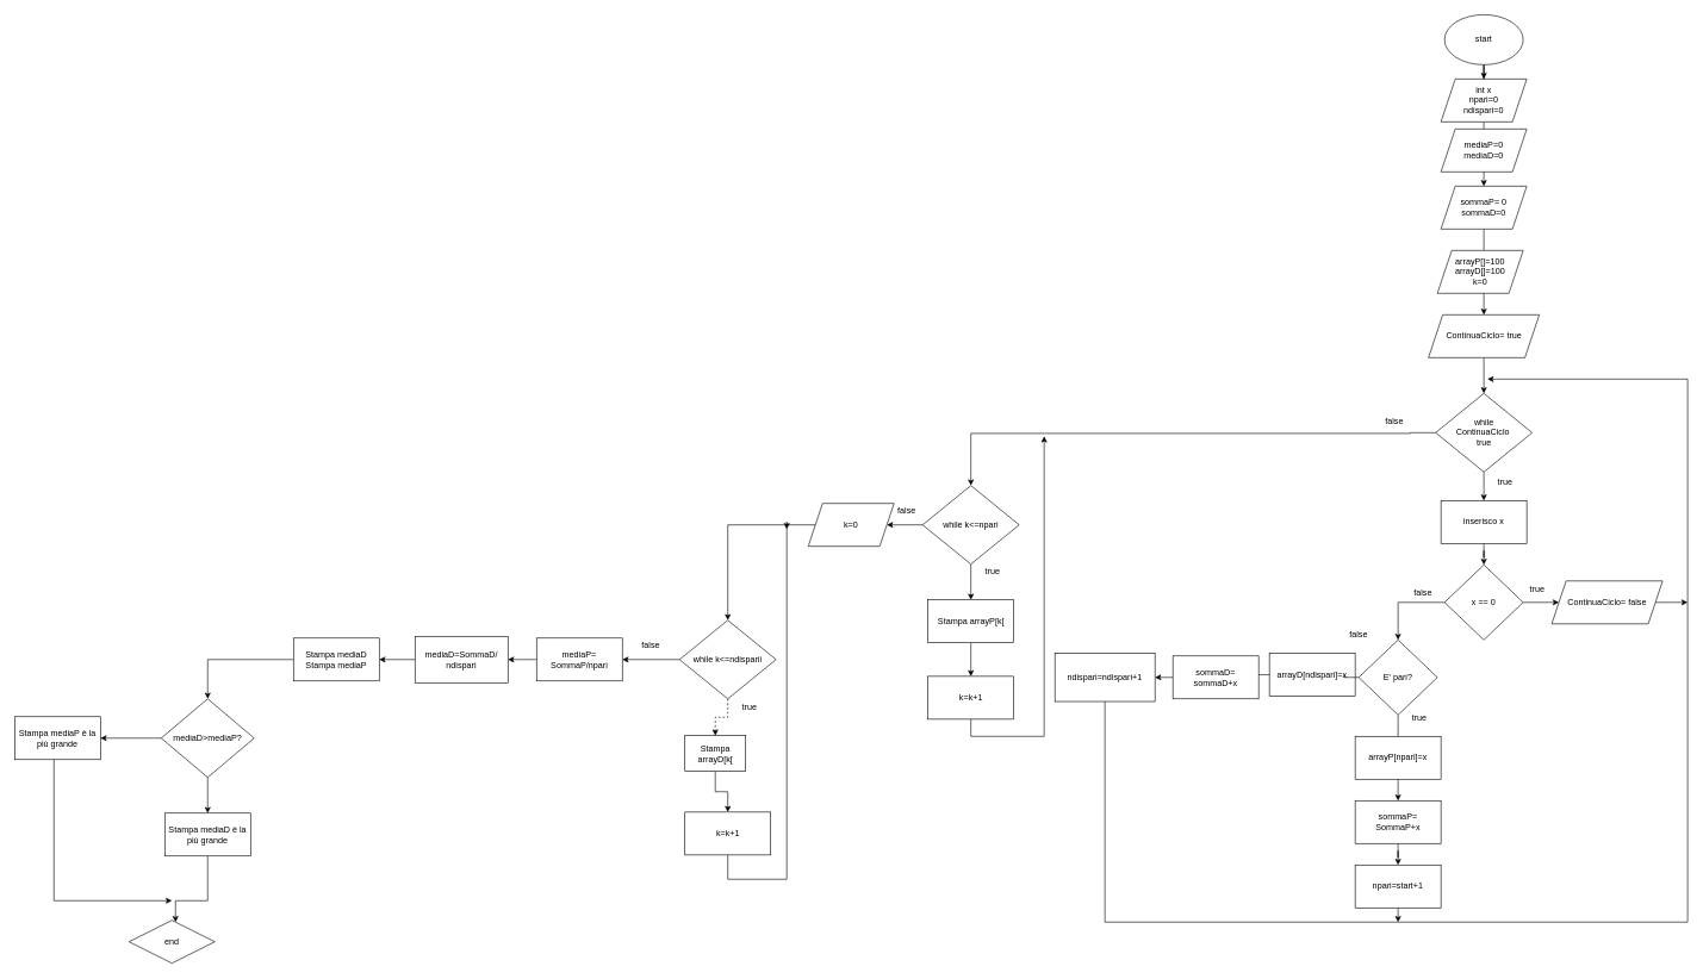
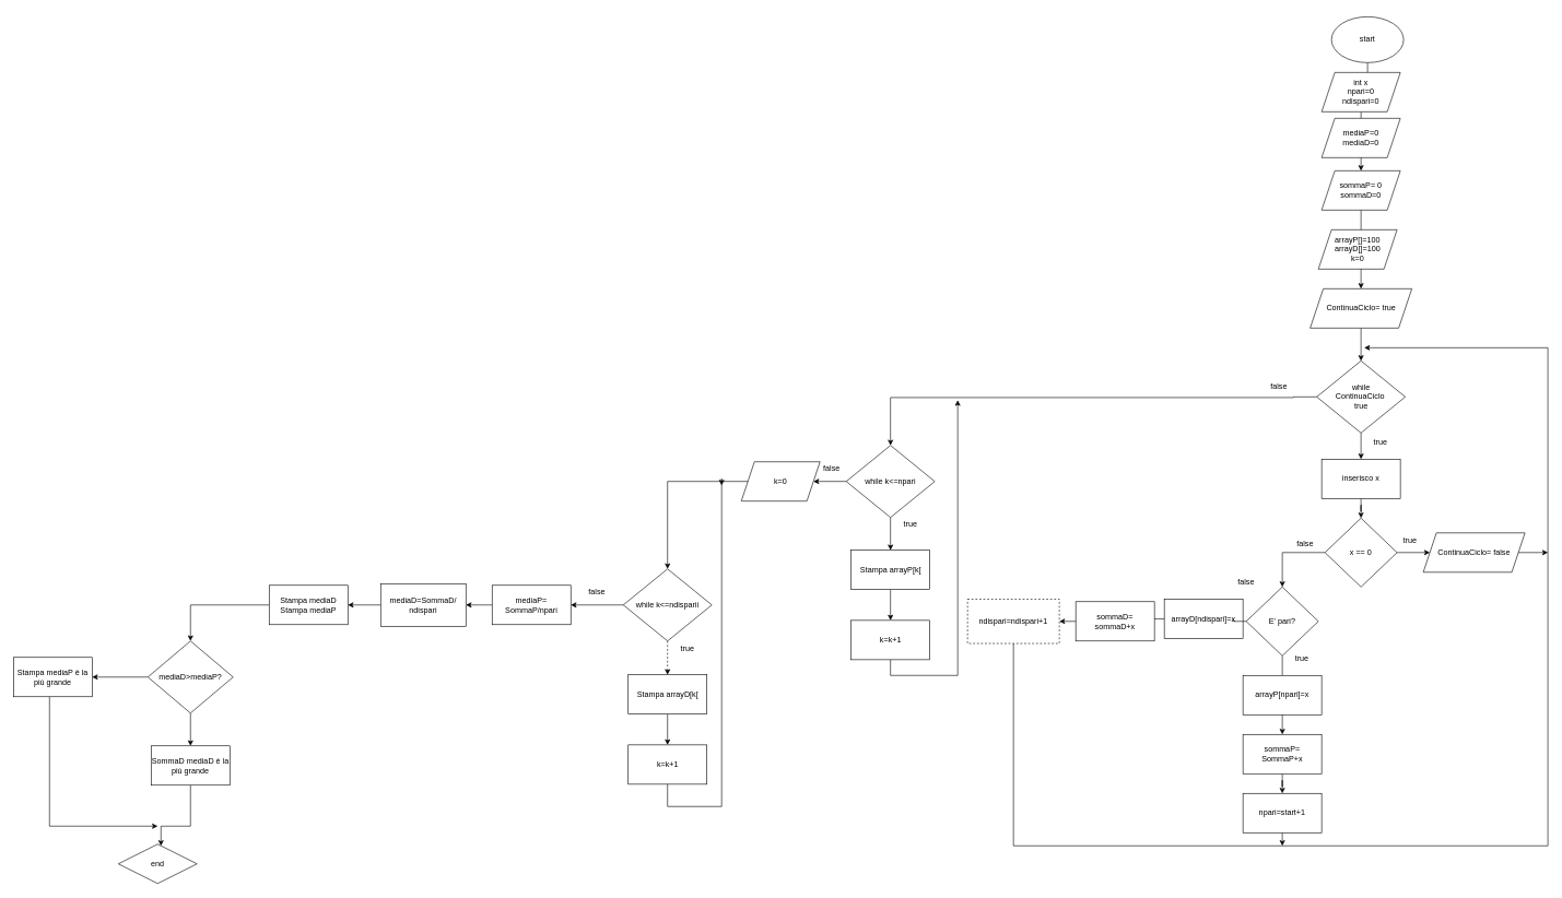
  <mxCell id="0" />
  <mxCell id="1" parent="0" />
  <mxCell id="2" value="" style="edgeStyle=orthogonalEdgeStyle;rounded=0;orthogonalLoop=1;jettySize=auto;html=1;" edge="1" parent="1" source="3" target="5"><mxGeometry relative="1" as="geometry" /></mxCell>
- <mxCell id="3" value="start" style="ellipse;whiteSpace=wrap;html=1;" vertex="1" parent="1"><mxGeometry x="2020" y="20" width="110" height="70" as="geometry" /></mxCell>
+ <mxCell id="3" value="start" style="ellipse;whiteSpace=wrap;html=1;" vertex="1" parent="1"><mxGeometry x="2030" y="25" width="110" height="70" as="geometry" /></mxCell>
  <mxCell id="4" value="" style="edgeStyle=orthogonalEdgeStyle;rounded=0;orthogonalLoop=1;jettySize=auto;html=1;" edge="1" parent="1" source="5" target="7"><mxGeometry relative="1" as="geometry" /></mxCell>
  <mxCell id="5" value="&lt;div&gt;int x&lt;br&gt;npari=0&lt;br&gt;ndispari=0&lt;br&gt;&lt;/div&gt;" style="shape=parallelogram;perimeter=parallelogramPerimeter;whiteSpace=wrap;html=1;fixedSize=1;" vertex="1" parent="1"><mxGeometry x="2015" width="120" height="60" as="geometry" y="110" /></mxCell>
  <mxCell id="6" value="" style="edgeStyle=orthogonalEdgeStyle;rounded=0;orthogonalLoop=1;jettySize=auto;html=1;" edge="1" parent="1" source="7" target="9"><mxGeometry relative="1" as="geometry" /></mxCell>
  <mxCell id="7" value="sommaP= 0&lt;br&gt;sommaD=0" style="shape=parallelogram;perimeter=parallelogramPerimeter;whiteSpace=wrap;html=1;fixedSize=1;" vertex="1" parent="1"><mxGeometry x="2015" y="260" width="120" height="60" as="geometry" /></mxCell>
  <mxCell id="8" value="" style="edgeStyle=orthogonalEdgeStyle;rounded=0;orthogonalLoop=1;jettySize=auto;html=1;" edge="1" parent="1" source="9" target="12"><mxGeometry relative="1" as="geometry" /></mxCell>
  <mxCell id="9" value="ContinuaCiclo= true" style="shape=parallelogram;perimeter=parallelogramPerimeter;whiteSpace=wrap;html=1;fixedSize=1;" vertex="1" parent="1"><mxGeometry x="1997.5" y="440" width="155" height="60" as="geometry" /></mxCell>
  <mxCell id="10" value="" style="edgeStyle=orthogonalEdgeStyle;rounded=0;orthogonalLoop=1;jettySize=auto;html=1;" edge="1" parent="1" source="12" target="14"><mxGeometry relative="1" as="geometry" /></mxCell>
  <mxCell id="11" style="edgeStyle=orthogonalEdgeStyle;rounded=0;orthogonalLoop=1;jettySize=auto;html=1;entryX=0.5;entryY=0;entryDx=0;entryDy=0;" edge="1" parent="1" source="12" target="57"><mxGeometry relative="1" as="geometry"><mxPoint x="1920" y="605" as="targetPoint" /><Array as="points"><mxPoint x="1972" y="605" /><mxPoint x="1870" y="606" /></Array></mxGeometry></mxCell>
  <mxCell id="12" value="while &lt;br&gt;ContinuaCiclo&amp;nbsp; &lt;br&gt;true" style="rhombus;whiteSpace=wrap;html=1;" vertex="1" parent="1"><mxGeometry x="2007.5" y="550" width="135" height="110" as="geometry" /></mxCell>
  <mxCell id="13" value="" style="edgeStyle=orthogonalEdgeStyle;rounded=0;orthogonalLoop=1;jettySize=auto;html=1;" edge="1" parent="1" source="14" target="26"><mxGeometry relative="1" as="geometry" /></mxCell>
  <mxCell id="14" value="inserisco x" style="whiteSpace=wrap;html=1;" vertex="1" parent="1"><mxGeometry x="2015" y="700" width="120" height="60" as="geometry" /></mxCell>
  <mxCell id="15" value="" style="edgeStyle=orthogonalEdgeStyle;rounded=0;orthogonalLoop=1;jettySize=auto;html=1;" edge="1" parent="1" source="17" target="20"><mxGeometry relative="1" as="geometry" /></mxCell>
  <mxCell id="16" value="" style="edgeStyle=orthogonalEdgeStyle;rounded=0;orthogonalLoop=1;jettySize=auto;html=1;startArrow=none;" edge="1" parent="1" source="53" target="23"><mxGeometry relative="1" as="geometry" /></mxCell>
  <mxCell id="17" value="E' pari?" style="rhombus;whiteSpace=wrap;html=1;" vertex="1" parent="1"><mxGeometry x="1900" y="895" width="110" height="105" as="geometry" /></mxCell>
  <mxCell id="18" value="true" style="text;html=1;strokeColor=none;fillColor=none;align=center;verticalAlign=middle;whiteSpace=wrap;rounded=0;" vertex="1" parent="1"><mxGeometry x="2075" y="660" width="60" height="30" as="geometry" /></mxCell>
  <mxCell id="19" value="" style="edgeStyle=orthogonalEdgeStyle;rounded=0;orthogonalLoop=1;jettySize=auto;html=1;" edge="1" parent="1" source="20" target="33"><mxGeometry relative="1" as="geometry" /></mxCell>
  <mxCell id="20" value="sommaP= SommaP+x" style="whiteSpace=wrap;html=1;" vertex="1" parent="1"><mxGeometry x="1895" y="1120" width="120" height="60" as="geometry" /></mxCell>
  <mxCell id="21" value="true" style="text;html=1;strokeColor=none;fillColor=none;align=center;verticalAlign=middle;whiteSpace=wrap;rounded=0;" vertex="1" parent="1"><mxGeometry x="1955" y="990" width="60" height="30" as="geometry" /></mxCell>
  <mxCell id="22" value="" style="edgeStyle=orthogonalEdgeStyle;rounded=0;orthogonalLoop=1;jettySize=auto;html=1;" edge="1" parent="1" source="23" target="35"><mxGeometry relative="1" as="geometry" /></mxCell>
  <mxCell id="23" value="sommaD= sommaD+x" style="whiteSpace=wrap;html=1;" vertex="1" parent="1"><mxGeometry x="1640" y="917.5" width="120" height="60" as="geometry" /></mxCell>
  <mxCell id="24" style="edgeStyle=orthogonalEdgeStyle;rounded=0;orthogonalLoop=1;jettySize=auto;html=1;entryX=0.5;entryY=0;entryDx=0;entryDy=0;" edge="1" parent="1" source="26" target="17"><mxGeometry relative="1" as="geometry"><mxPoint x="1950" y="842.5" as="targetPoint" /></mxGeometry></mxCell>
  <mxCell id="25" value="" style="edgeStyle=orthogonalEdgeStyle;rounded=0;orthogonalLoop=1;jettySize=auto;html=1;" edge="1" parent="1" source="26" target="31"><mxGeometry relative="1" as="geometry" /></mxCell>
  <mxCell id="26" value="x == 0" style="rhombus;whiteSpace=wrap;html=1;" vertex="1" parent="1"><mxGeometry x="2020" y="790" width="110" height="105" as="geometry" /></mxCell>
  <mxCell id="27" value="false" style="text;html=1;strokeColor=none;fillColor=none;align=center;verticalAlign=middle;whiteSpace=wrap;rounded=0;" vertex="1" parent="1"><mxGeometry x="1870" y="872.5" width="60" height="30" as="geometry" /></mxCell>
  <mxCell id="28" value="false" style="text;html=1;strokeColor=none;fillColor=none;align=center;verticalAlign=middle;whiteSpace=wrap;rounded=0;" vertex="1" parent="1"><mxGeometry x="1960" y="790" width="60" height="80" as="geometry" /></mxCell>
  <mxCell id="29" value="true" style="text;html=1;strokeColor=none;fillColor=none;align=center;verticalAlign=middle;whiteSpace=wrap;rounded=0;" vertex="1" parent="1"><mxGeometry x="2120" y="810" width="60" height="30" as="geometry" /></mxCell>
  <mxCell id="30" style="edgeStyle=orthogonalEdgeStyle;rounded=0;orthogonalLoop=1;jettySize=auto;html=1;" edge="1" parent="1" source="31"><mxGeometry relative="1" as="geometry"><mxPoint x="2360" y="842.5" as="targetPoint" /></mxGeometry></mxCell>
  <mxCell id="31" value="ContinuaCiclo= false" style="shape=parallelogram;perimeter=parallelogramPerimeter;whiteSpace=wrap;html=1;fixedSize=1;" vertex="1" parent="1"><mxGeometry x="2170" y="812.5" width="155" height="60" as="geometry" /></mxCell>
  <mxCell id="32" style="edgeStyle=orthogonalEdgeStyle;rounded=0;orthogonalLoop=1;jettySize=auto;html=1;" edge="1" parent="1" source="33"><mxGeometry relative="1" as="geometry"><mxPoint x="1955" y="1290" as="targetPoint" /></mxGeometry></mxCell>
  <mxCell id="33" value="npari=start+1" style="whiteSpace=wrap;html=1;" vertex="1" parent="1"><mxGeometry x="1895" y="1210" width="120" height="60" as="geometry" /></mxCell>
  <mxCell id="34" style="edgeStyle=orthogonalEdgeStyle;rounded=0;orthogonalLoop=1;jettySize=auto;html=1;" edge="1" parent="1" source="35"><mxGeometry relative="1" as="geometry"><mxPoint x="2080" y="530" as="targetPoint" /><Array as="points"><mxPoint x="1545" y="1290" /><mxPoint x="2360" y="1290" /><mxPoint x="2360" y="530" /></Array></mxGeometry></mxCell>
- <mxCell id="35" value="ndispari=ndispari+1" style="whiteSpace=wrap;html=1;" vertex="1" parent="1"><mxGeometry x="1475" y="913.75" width="140" height="67.5" as="geometry" /></mxCell>
+ <mxCell id="35" value="ndispari=ndispari+1" style="whiteSpace=wrap;html=1;dashed=1;" vertex="1" parent="1"><mxGeometry x="1475" y="913.75" width="140" height="67.5" as="geometry" /></mxCell>
  <mxCell id="36" value="" style="edgeStyle=orthogonalEdgeStyle;rounded=0;orthogonalLoop=1;jettySize=auto;html=1;" edge="1" parent="1" source="37"><mxGeometry relative="1" as="geometry"><mxPoint x="710" y="922.5" as="targetPoint" /></mxGeometry></mxCell>
  <mxCell id="37" value="mediaP= SommaP/npari" style="whiteSpace=wrap;html=1;" vertex="1" parent="1"><mxGeometry x="750" y="892.5" width="120" height="60" as="geometry" /></mxCell>
  <mxCell id="38" value="&lt;div&gt;mediaP=0&lt;/div&gt;&lt;div&gt;mediaD=0&lt;br&gt;&lt;/div&gt;" style="shape=parallelogram;perimeter=parallelogramPerimeter;whiteSpace=wrap;html=1;fixedSize=1;" vertex="1" parent="1"><mxGeometry x="2015" y="180" width="120" height="60" as="geometry" /></mxCell>
  <mxCell id="39" value="" style="edgeStyle=orthogonalEdgeStyle;rounded=0;orthogonalLoop=1;jettySize=auto;html=1;" edge="1" parent="1" source="40" target="42"><mxGeometry relative="1" as="geometry" /></mxCell>
  <mxCell id="40" value="mediaD=SommaD/&lt;br&gt;ndispari" style="whiteSpace=wrap;html=1;" vertex="1" parent="1"><mxGeometry x="580" y="890" width="130" height="65" as="geometry" /></mxCell>
  <mxCell id="41" value="" style="edgeStyle=orthogonalEdgeStyle;rounded=0;orthogonalLoop=1;jettySize=auto;html=1;" edge="1" parent="1" source="42" target="45"><mxGeometry relative="1" as="geometry" /></mxCell>
  <mxCell id="42" value="Stampa mediaD&lt;br&gt;&lt;div&gt;Stampa mediaP&lt;/div&gt;" style="whiteSpace=wrap;html=1;" vertex="1" parent="1"><mxGeometry x="410" y="892.5" width="120" height="60" as="geometry" /></mxCell>
  <mxCell id="43" value="" style="edgeStyle=orthogonalEdgeStyle;rounded=0;orthogonalLoop=1;jettySize=auto;html=1;" edge="1" parent="1" source="45" target="47"><mxGeometry relative="1" as="geometry" /></mxCell>
  <mxCell id="44" value="" style="edgeStyle=orthogonalEdgeStyle;rounded=0;orthogonalLoop=1;jettySize=auto;html=1;" edge="1" parent="1" source="45" target="49"><mxGeometry relative="1" as="geometry" /></mxCell>
  <mxCell id="45" value="mediaD&amp;gt;mediaP?" style="rhombus;whiteSpace=wrap;html=1;" vertex="1" parent="1"><mxGeometry x="225" y="977.5" width="130" height="110" as="geometry" /></mxCell>
  <mxCell id="46" value="" style="edgeStyle=orthogonalEdgeStyle;rounded=0;orthogonalLoop=1;jettySize=auto;html=1;" edge="1" parent="1" source="47" target="50"><mxGeometry relative="1" as="geometry"><Array as="points"><mxPoint x="290" y="1260" /><mxPoint x="245" y="1260" /></Array></mxGeometry></mxCell>
- <mxCell id="47" value="Stampa mediaD è la più grande" style="whiteSpace=wrap;html=1;" vertex="1" parent="1"><mxGeometry x="230" y="1137.5" width="120" height="60" as="geometry" /></mxCell>
+ <mxCell id="47" value="SommaD mediaD è la più grande" style="whiteSpace=wrap;html=1;" vertex="1" parent="1"><mxGeometry x="230" y="1137.5" width="120" height="60" as="geometry" /></mxCell>
  <mxCell id="48" style="edgeStyle=orthogonalEdgeStyle;rounded=0;orthogonalLoop=1;jettySize=auto;html=1;" edge="1" parent="1" source="49"><mxGeometry relative="1" as="geometry"><mxPoint x="240" y="1260" as="targetPoint" /><Array as="points"><mxPoint x="75" y="1260" /></Array></mxGeometry></mxCell>
  <mxCell id="49" value="Stampa mediaP è la più grande" style="whiteSpace=wrap;html=1;" vertex="1" parent="1"><mxGeometry x="20" y="1002.5" width="120" height="60" as="geometry" /></mxCell>
  <mxCell id="50" value="end" style="rhombus;whiteSpace=wrap;html=1;" vertex="1" parent="1"><mxGeometry x="180" y="1287.5" width="120" height="60" as="geometry" /></mxCell>
  <mxCell id="51" value="arrayP[]=100&lt;br&gt;&lt;div&gt;arrayD[]=100&lt;/div&gt;&lt;div&gt;k=0&lt;br&gt;&lt;/div&gt;" style="shape=parallelogram;perimeter=parallelogramPerimeter;whiteSpace=wrap;html=1;fixedSize=1;" vertex="1" parent="1"><mxGeometry x="2010" y="350" width="120" height="60" as="geometry" /></mxCell>
  <mxCell id="52" value="arrayP[npari]=x" style="whiteSpace=wrap;html=1;" vertex="1" parent="1"><mxGeometry x="1895" y="1030" width="120" height="60" as="geometry" /></mxCell>
  <mxCell id="53" value="arrayD[ndispari]=x" style="whiteSpace=wrap;html=1;" vertex="1" parent="1"><mxGeometry x="1775" y="913.75" width="120" height="60" as="geometry" /></mxCell>
  <mxCell id="54" value="" style="edgeStyle=orthogonalEdgeStyle;rounded=0;orthogonalLoop=1;jettySize=auto;html=1;endArrow=none;" edge="1" parent="1" source="17" target="53"><mxGeometry relative="1" as="geometry"><mxPoint x="1900" y="947.5" as="sourcePoint" /><mxPoint x="1760" y="947.5" as="targetPoint" /></mxGeometry></mxCell>
  <mxCell id="55" value="" style="edgeStyle=orthogonalEdgeStyle;rounded=0;orthogonalLoop=1;jettySize=auto;html=1;" edge="1" parent="1" source="57" target="60"><mxGeometry relative="1" as="geometry" /></mxCell>
  <mxCell id="56" value="" style="edgeStyle=orthogonalEdgeStyle;rounded=0;orthogonalLoop=1;jettySize=auto;html=1;" edge="1" parent="1" source="57" target="65"><mxGeometry relative="1" as="geometry" /></mxCell>
  <mxCell id="57" value="while k&amp;lt;=npari" style="rhombus;whiteSpace=wrap;html=1;" vertex="1" parent="1"><mxGeometry x="1290" y="679" width="135" height="110" as="geometry" /></mxCell>
  <mxCell id="58" value="false" style="text;html=1;strokeColor=none;fillColor=none;align=center;verticalAlign=middle;whiteSpace=wrap;rounded=0;" vertex="1" parent="1"><mxGeometry x="1920" y="550" width="60" height="80" as="geometry" /></mxCell>
  <mxCell id="59" value="" style="edgeStyle=orthogonalEdgeStyle;rounded=0;orthogonalLoop=1;jettySize=auto;html=1;" edge="1" parent="1" source="60" target="62"><mxGeometry relative="1" as="geometry" /></mxCell>
  <mxCell id="60" value="Stampa arrayP[k[" style="whiteSpace=wrap;html=1;" vertex="1" parent="1"><mxGeometry x="1297.5" y="839" width="120" height="60" as="geometry" /></mxCell>
  <mxCell id="61" style="edgeStyle=orthogonalEdgeStyle;rounded=0;orthogonalLoop=1;jettySize=auto;html=1;" edge="1" parent="1" source="62"><mxGeometry relative="1" as="geometry"><mxPoint x="1460" y="610" as="targetPoint" /><Array as="points"><mxPoint x="1358" y="1030" /><mxPoint x="1460" y="1030" /></Array></mxGeometry></mxCell>
  <mxCell id="62" value="k=k+1" style="whiteSpace=wrap;html=1;" vertex="1" parent="1"><mxGeometry x="1297.5" y="946" width="120" height="60" as="geometry" /></mxCell>
  <mxCell id="63" value="true" style="text;html=1;strokeColor=none;fillColor=none;align=center;verticalAlign=middle;whiteSpace=wrap;rounded=0;" vertex="1" parent="1"><mxGeometry x="1357.5" y="784" width="60" height="30" as="geometry" /></mxCell>
  <mxCell id="64" style="edgeStyle=orthogonalEdgeStyle;rounded=0;orthogonalLoop=1;jettySize=auto;html=1;entryX=0.5;entryY=0;entryDx=0;entryDy=0;" edge="1" parent="1" source="65" target="68"><mxGeometry relative="1" as="geometry" /></mxCell>
  <mxCell id="65" value="k=0" style="shape=parallelogram;perimeter=parallelogramPerimeter;whiteSpace=wrap;html=1;fixedSize=1;" vertex="1" parent="1"><mxGeometry x="1130" y="704" width="120" height="60" as="geometry" /></mxCell>
  <mxCell id="66" value="" style="edgeStyle=orthogonalEdgeStyle;rounded=0;orthogonalLoop=1;jettySize=auto;html=1;dashed=1;" edge="1" parent="1" source="68" target="70"><mxGeometry relative="1" as="geometry" /></mxCell>
  <mxCell id="67" value="" style="edgeStyle=orthogonalEdgeStyle;rounded=0;orthogonalLoop=1;jettySize=auto;html=1;" edge="1" parent="1" source="68" target="37"><mxGeometry relative="1" as="geometry" /></mxCell>
  <mxCell id="68" value="while k&amp;lt;=ndisparii" style="rhombus;whiteSpace=wrap;html=1;" vertex="1" parent="1"><mxGeometry x="950" y="867.5" width="135" height="110" as="geometry" /></mxCell>
  <mxCell id="69" value="" style="edgeStyle=orthogonalEdgeStyle;rounded=0;orthogonalLoop=1;jettySize=auto;html=1;" edge="1" parent="1" source="70" target="72"><mxGeometry relative="1" as="geometry" /></mxCell>
- <mxCell id="70" value="Stampa arrayD[k[" style="whiteSpace=wrap;html=1;" vertex="1" parent="1"><mxGeometry x="957.5" y="1029" width="85" height="50" as="geometry" /></mxCell>
+ <mxCell id="70" value="Stampa arrayD[k[" style="whiteSpace=wrap;html=1;" vertex="1" parent="1"><mxGeometry x="957.5" y="1029" width="120" height="60" as="geometry" /></mxCell>
  <mxCell id="71" style="edgeStyle=orthogonalEdgeStyle;rounded=0;orthogonalLoop=1;jettySize=auto;html=1;" edge="1" parent="1" source="72"><mxGeometry relative="1" as="geometry"><mxPoint x="1100" y="740" as="targetPoint" /><Array as="points"><mxPoint x="1018" y="1230" /><mxPoint x="1100" y="1230" /><mxPoint x="1100" y="730" /></Array></mxGeometry></mxCell>
  <mxCell id="72" value="k=k+1" style="whiteSpace=wrap;html=1;" vertex="1" parent="1"><mxGeometry x="957.5" y="1136" width="120" height="60" as="geometry" /></mxCell>
  <mxCell id="73" value="true" style="text;html=1;strokeColor=none;fillColor=none;align=center;verticalAlign=middle;whiteSpace=wrap;rounded=0;" vertex="1" parent="1"><mxGeometry x="1017.5" y="974" width="60" height="30" as="geometry" /></mxCell>
  <mxCell id="74" value="false" style="text;html=1;strokeColor=none;fillColor=none;align=center;verticalAlign=middle;whiteSpace=wrap;rounded=0;" vertex="1" parent="1"><mxGeometry x="1237.5" y="700" width="60" height="30" as="geometry" /></mxCell>
  <mxCell id="75" value="false" style="text;html=1;strokeColor=none;fillColor=none;align=center;verticalAlign=middle;whiteSpace=wrap;rounded=0;" vertex="1" parent="1"><mxGeometry x="880" y="887.5" width="60" height="30" as="geometry" /></mxCell>
